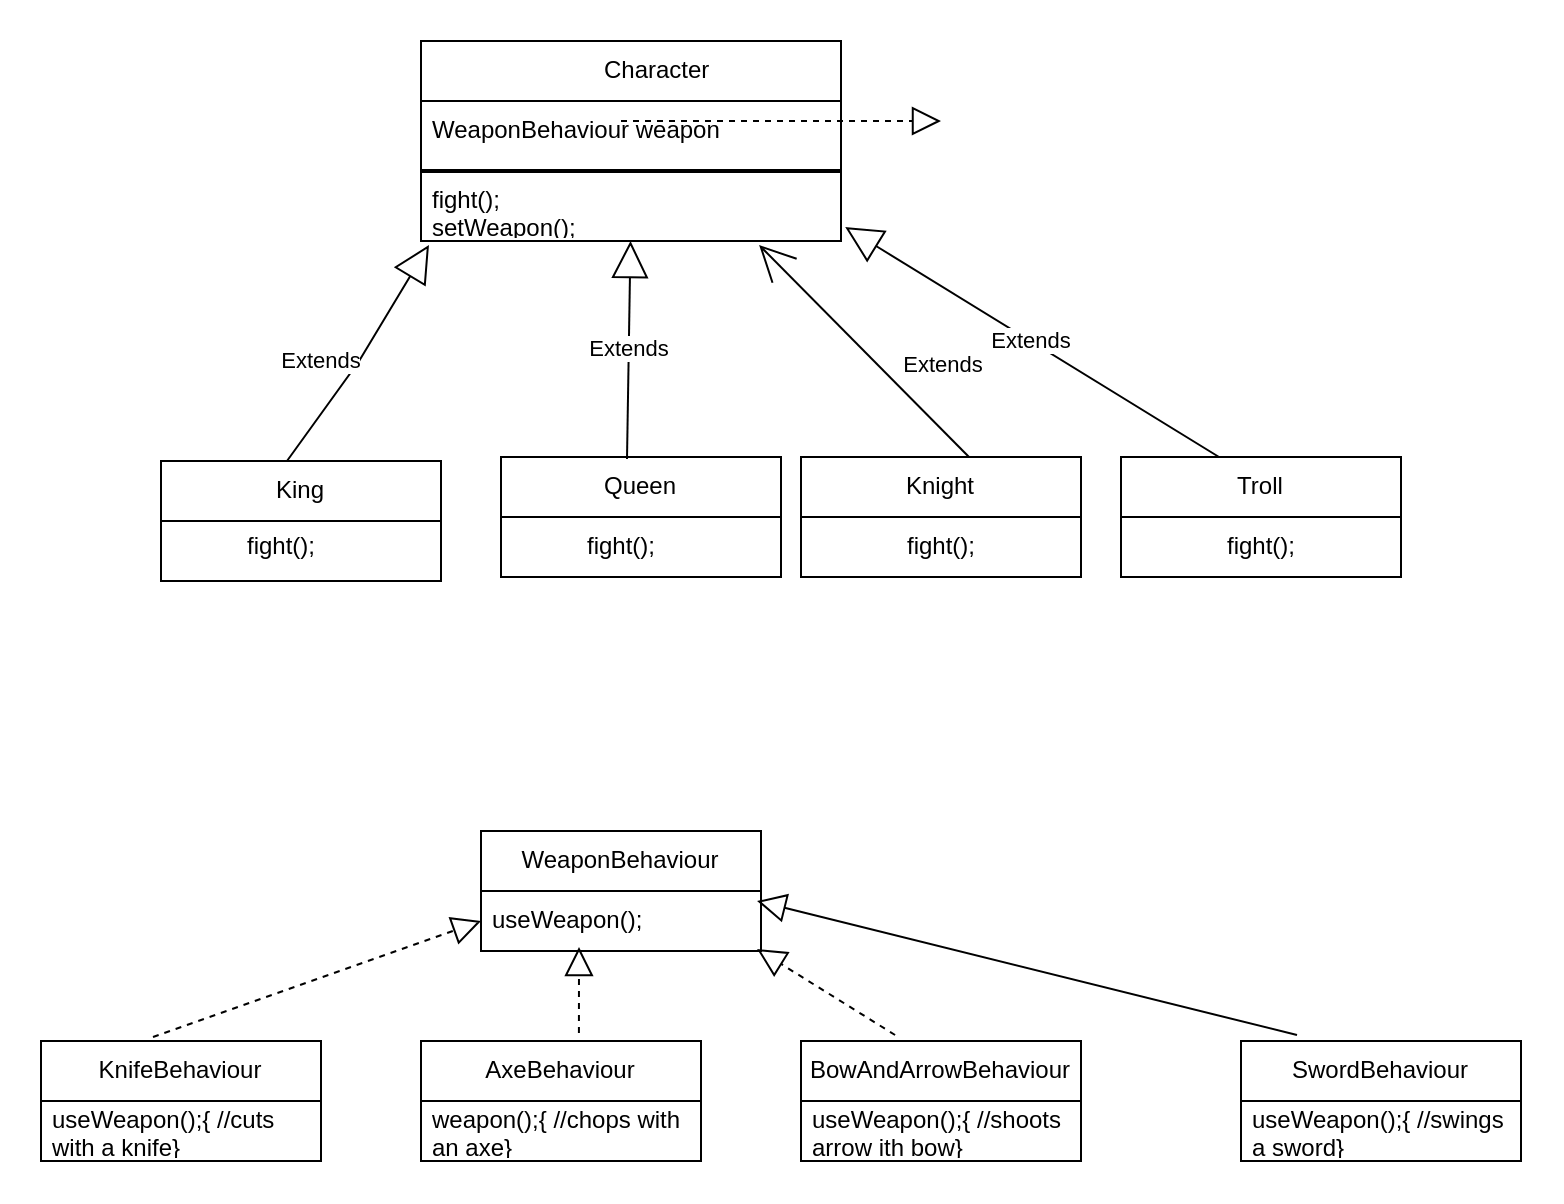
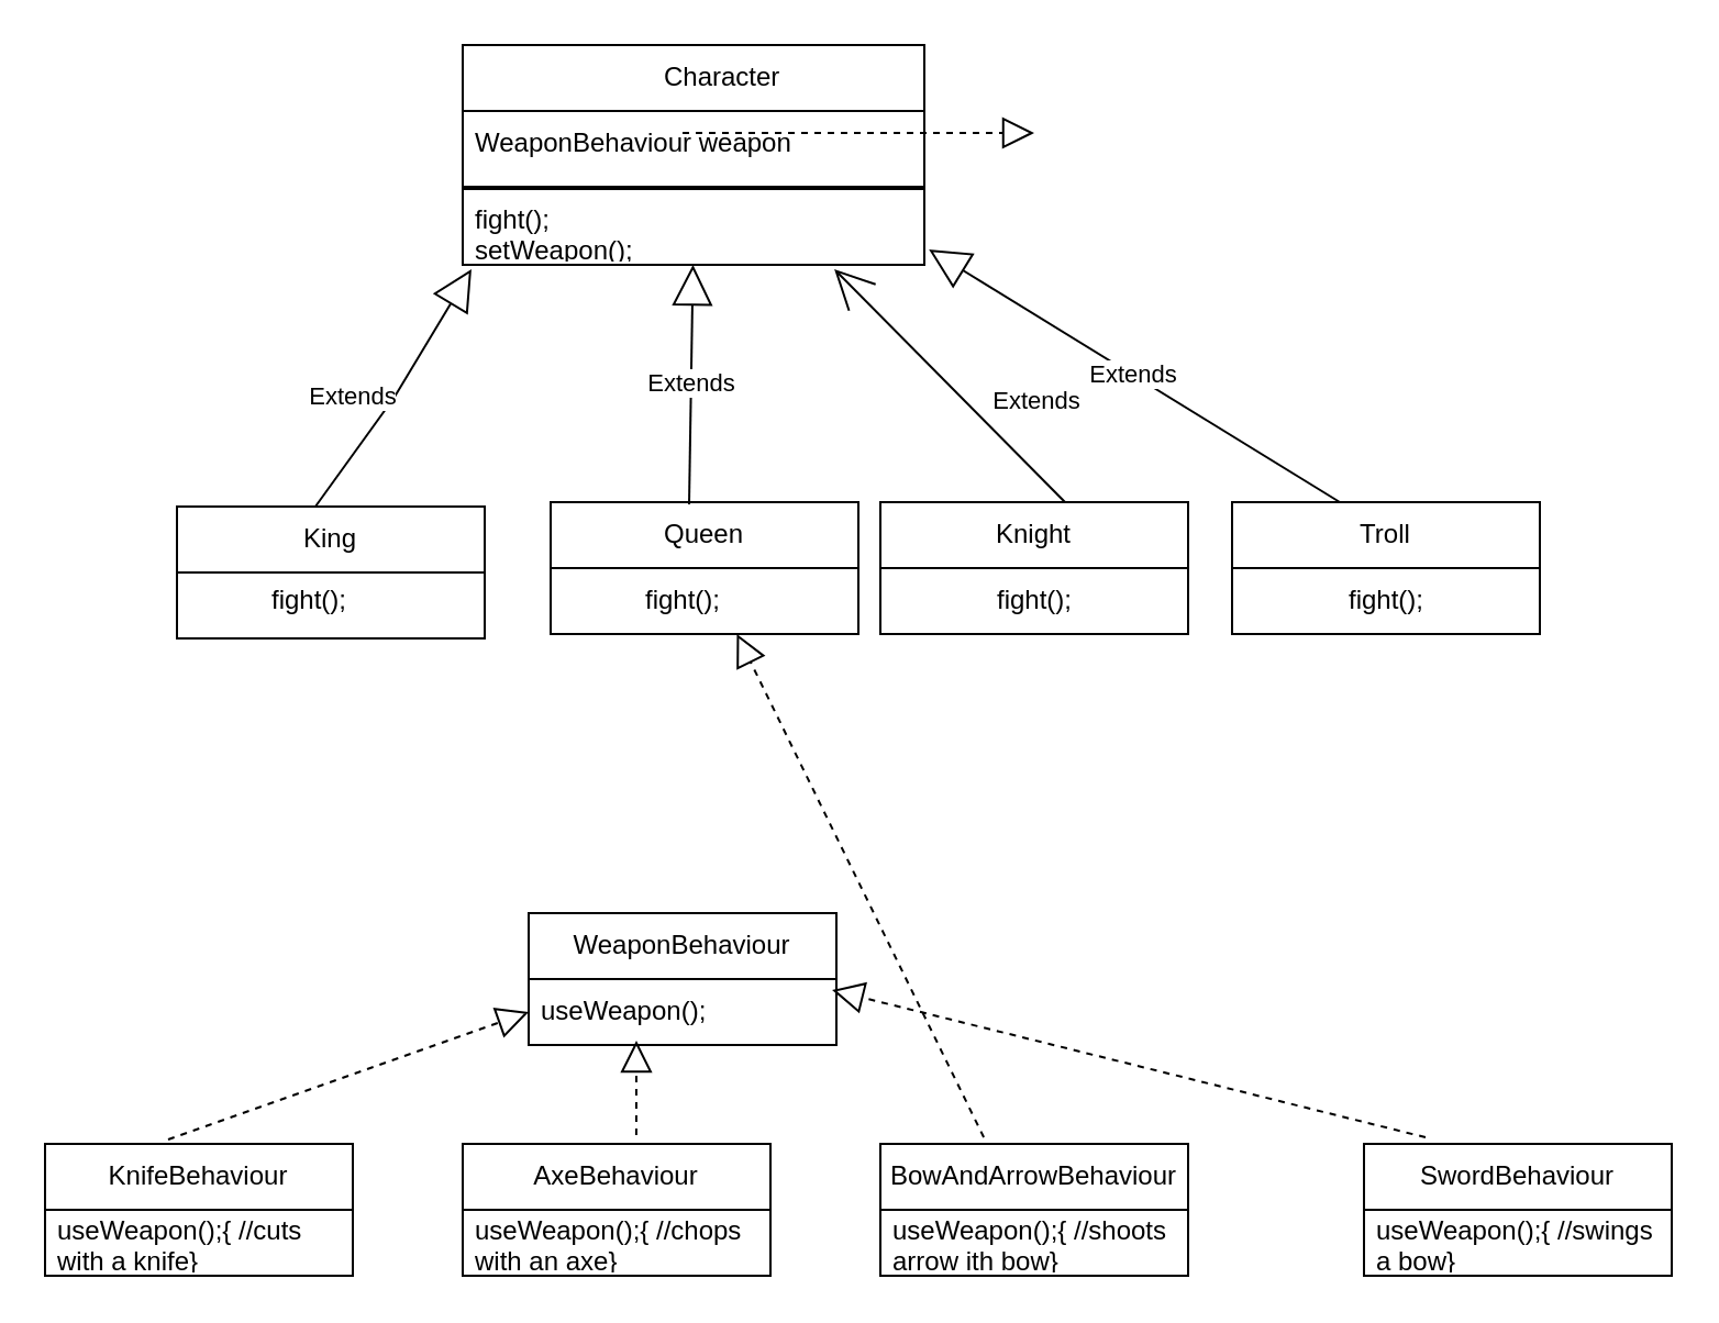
  <mxCell id="0" />
  <mxCell id="1" parent="0" />
  <mxCell id="2" value="&lt;span style=&quot;white-space: pre;&quot;&gt;&#09;&lt;/span&gt;Character" style="swimlane;fontStyle=0;childLayout=stackLayout;horizontal=1;startSize=30;horizontalStack=0;resizeParent=1;resizeParentMax=0;resizeLast=0;collapsible=1;marginBottom=0;whiteSpace=wrap;html=1;" vertex="1" parent="1"><mxGeometry x="210" y="20" width="210" height="100" as="geometry" /></mxCell>
  <mxCell id="3" value="WeaponBehaviour weapon" style="text;strokeColor=none;fillColor=none;align=left;verticalAlign=middle;spacingLeft=4;spacingRight=4;overflow=hidden;points=[[0,0.5],[1,0.5]];portConstraint=eastwest;rotatable=0;whiteSpace=wrap;html=1;" vertex="1" parent="2"><mxGeometry y="30" width="210" height="30" as="geometry" /></mxCell>
  <mxCell id="4" value="" style="line;strokeWidth=2;html=1;" vertex="1" parent="2"><mxGeometry y="60" width="210" height="10" as="geometry" /></mxCell>
  <mxCell id="5" value="fight();&lt;br&gt;setWeapon();" style="text;strokeColor=none;fillColor=none;align=left;verticalAlign=middle;spacingLeft=4;spacingRight=4;overflow=hidden;points=[[0,0.5],[1,0.5]];portConstraint=eastwest;rotatable=0;whiteSpace=wrap;html=1;" vertex="1" parent="2"><mxGeometry y="70" width="210" height="30" as="geometry" /></mxCell>
  <mxCell id="6" value="King" style="swimlane;fontStyle=0;childLayout=stackLayout;horizontal=1;startSize=30;horizontalStack=0;resizeParent=1;resizeParentMax=0;resizeLast=0;collapsible=1;marginBottom=0;whiteSpace=wrap;html=1;" vertex="1" parent="1"><mxGeometry x="80" y="230" width="140" height="60" as="geometry" /></mxCell>
  <mxCell id="7" value="fight();" style="text;html=1;align=center;verticalAlign=middle;resizable=0;points=[];autosize=1;strokeColor=none;fillColor=none;" vertex="1" parent="1"><mxGeometry x="110" y="258" width="60" height="30" as="geometry" /></mxCell>
  <mxCell id="8" value="Queen" style="swimlane;fontStyle=0;childLayout=stackLayout;horizontal=1;startSize=30;horizontalStack=0;resizeParent=1;resizeParentMax=0;resizeLast=0;collapsible=1;marginBottom=0;whiteSpace=wrap;html=1;" vertex="1" parent="1"><mxGeometry x="250" y="228" width="140" height="60" as="geometry" /></mxCell>
  <mxCell id="9" value="fight();" style="text;html=1;align=center;verticalAlign=middle;resizable=0;points=[];autosize=1;strokeColor=none;fillColor=none;" vertex="1" parent="1"><mxGeometry x="280" y="258" width="60" height="30" as="geometry" /></mxCell>
  <mxCell id="10" value="Knight" style="swimlane;fontStyle=0;childLayout=stackLayout;horizontal=1;startSize=30;horizontalStack=0;resizeParent=1;resizeParentMax=0;resizeLast=0;collapsible=1;marginBottom=0;whiteSpace=wrap;html=1;" vertex="1" parent="1"><mxGeometry x="400" y="228" width="140" height="60" as="geometry" /></mxCell>
  <mxCell id="11" value="Troll" style="swimlane;fontStyle=0;childLayout=stackLayout;horizontal=1;startSize=30;horizontalStack=0;resizeParent=1;resizeParentMax=0;resizeLast=0;collapsible=1;marginBottom=0;whiteSpace=wrap;html=1;" vertex="1" parent="1"><mxGeometry x="560" y="228" width="140" height="60" as="geometry" /></mxCell>
  <mxCell id="12" value="fight();" style="text;html=1;align=center;verticalAlign=middle;resizable=0;points=[];autosize=1;strokeColor=none;fillColor=none;" vertex="1" parent="11"><mxGeometry y="30" width="140" height="30" as="geometry" /></mxCell>
  <mxCell id="13" value="fight();" style="text;html=1;align=center;verticalAlign=middle;resizable=0;points=[];autosize=1;strokeColor=none;fillColor=none;" vertex="1" parent="1"><mxGeometry x="440" y="258" width="60" height="30" as="geometry" /></mxCell>
  <mxCell id="14" value="Extends" style="endArrow=block;endSize=16;endFill=0;html=1;rounded=0;exitX=0.171;exitY=0;exitDx=0;exitDy=0;exitPerimeter=0;entryX=0.019;entryY=1.067;entryDx=0;entryDy=0;entryPerimeter=0;" edge="1" parent="1" target="5"><mxGeometry x="-0.219" y="15" width="160" relative="1" as="geometry"><mxPoint x="142.99" y="230" as="sourcePoint" /><mxPoint x="210" y="132" as="targetPoint" /><Array as="points"><mxPoint x="179.05" y="180" /></Array><mxPoint x="-1" as="offset" /></mxGeometry></mxCell>
  <mxCell id="15" value="Extends" style="endArrow=open;endSize=16;endFill=0;html=1;rounded=0;entryX=0.805;entryY=1.067;entryDx=0;entryDy=0;entryPerimeter=0;exitX=0.6;exitY=0;exitDx=0;exitDy=0;exitPerimeter=0;" edge="1" parent="1" source="10" target="5"><mxGeometry x="-0.434" y="-23" width="160" relative="1" as="geometry"><mxPoint x="470" y="220" as="sourcePoint" /><mxPoint x="380" y="140" as="targetPoint" /><mxPoint as="offset" /></mxGeometry></mxCell>
  <mxCell id="16" value="Extends" style="endArrow=block;endSize=16;endFill=0;html=1;rounded=0;exitX=0.45;exitY=0.017;exitDx=0;exitDy=0;exitPerimeter=0;" edge="1" parent="1" source="8" target="5"><mxGeometry width="160" relative="1" as="geometry"><mxPoint x="310" y="160" as="sourcePoint" /><mxPoint x="470" y="160" as="targetPoint" /></mxGeometry></mxCell>
  <mxCell id="17" value="Extends" style="endArrow=block;endSize=16;endFill=0;html=1;rounded=0;entryX=1.01;entryY=0.767;entryDx=0;entryDy=0;entryPerimeter=0;exitX=0.35;exitY=0;exitDx=0;exitDy=0;exitPerimeter=0;" edge="1" parent="1" source="11" target="5"><mxGeometry width="160" relative="1" as="geometry"><mxPoint x="550" y="170" as="sourcePoint" /><mxPoint x="710" y="170" as="targetPoint" /></mxGeometry></mxCell>
  <mxCell id="18" value="WeaponBehaviour" style="swimlane;fontStyle=0;childLayout=stackLayout;horizontal=1;startSize=30;horizontalStack=0;resizeParent=1;resizeParentMax=0;resizeLast=0;collapsible=1;marginBottom=0;whiteSpace=wrap;html=1;" vertex="1" parent="1"><mxGeometry x="240" y="415" width="140" height="60" as="geometry" /></mxCell>
  <mxCell id="19" value="useWeapon();" style="text;strokeColor=none;fillColor=none;align=left;verticalAlign=middle;spacingLeft=4;spacingRight=4;overflow=hidden;points=[[0,0.5],[1,0.5]];portConstraint=eastwest;rotatable=0;whiteSpace=wrap;html=1;" vertex="1" parent="18"><mxGeometry y="30" width="140" height="30" as="geometry" /></mxCell>
  <mxCell id="20" value="KnifeBehaviour" style="swimlane;fontStyle=0;childLayout=stackLayout;horizontal=1;startSize=30;horizontalStack=0;resizeParent=1;resizeParentMax=0;resizeLast=0;collapsible=1;marginBottom=0;whiteSpace=wrap;html=1;" vertex="1" parent="1"><mxGeometry x="20" y="520" width="140" height="60" as="geometry" /></mxCell>
  <mxCell id="21" value="useWeapon();{ //cuts with a knife}" style="text;strokeColor=none;fillColor=none;align=left;verticalAlign=middle;spacingLeft=4;spacingRight=4;overflow=hidden;points=[[0,0.5],[1,0.5]];portConstraint=eastwest;rotatable=0;whiteSpace=wrap;html=1;" vertex="1" parent="20"><mxGeometry y="30" width="140" height="30" as="geometry" /></mxCell>
  <mxCell id="22" value="BowAndArrowBehaviour" style="swimlane;fontStyle=0;childLayout=stackLayout;horizontal=1;startSize=30;horizontalStack=0;resizeParent=1;resizeParentMax=0;resizeLast=0;collapsible=1;marginBottom=0;whiteSpace=wrap;html=1;" vertex="1" parent="1"><mxGeometry x="400" y="520" width="140" height="60" as="geometry" /></mxCell>
  <mxCell id="23" value="useWeapon();{ //shoots arrow ith bow}" style="text;strokeColor=none;fillColor=none;align=left;verticalAlign=middle;spacingLeft=4;spacingRight=4;overflow=hidden;points=[[0,0.5],[1,0.5]];portConstraint=eastwest;rotatable=0;whiteSpace=wrap;html=1;" vertex="1" parent="22"><mxGeometry y="30" width="140" height="30" as="geometry" /></mxCell>
  <mxCell id="24" value="AxeBehaviour" style="swimlane;fontStyle=0;childLayout=stackLayout;horizontal=1;startSize=30;horizontalStack=0;resizeParent=1;resizeParentMax=0;resizeLast=0;collapsible=1;marginBottom=0;whiteSpace=wrap;html=1;" vertex="1" parent="1"><mxGeometry x="210" y="520" width="140" height="60" as="geometry" /></mxCell>
- <mxCell id="25" value="weapon();{ //chops with an axe}" style="text;strokeColor=none;fillColor=none;align=left;verticalAlign=middle;spacingLeft=4;spacingRight=4;overflow=hidden;points=[[0,0.5],[1,0.5]];portConstraint=eastwest;rotatable=0;whiteSpace=wrap;html=1;" vertex="1" parent="24"><mxGeometry y="30" width="140" height="30" as="geometry" /></mxCell>
+ <mxCell id="25" value="useWeapon();{ //chops with an axe}" style="text;strokeColor=none;fillColor=none;align=left;verticalAlign=middle;spacingLeft=4;spacingRight=4;overflow=hidden;points=[[0,0.5],[1,0.5]];portConstraint=eastwest;rotatable=0;whiteSpace=wrap;html=1;" vertex="1" parent="24"><mxGeometry y="30" width="140" height="30" as="geometry" /></mxCell>
  <mxCell id="26" value="SwordBehaviour" style="swimlane;fontStyle=0;childLayout=stackLayout;horizontal=1;startSize=30;horizontalStack=0;resizeParent=1;resizeParentMax=0;resizeLast=0;collapsible=1;marginBottom=0;whiteSpace=wrap;html=1;" vertex="1" parent="1"><mxGeometry x="620" y="520" width="140" height="60" as="geometry" /></mxCell>
- <mxCell id="27" value="useWeapon();{ //swings a sword}" style="text;strokeColor=none;fillColor=none;align=left;verticalAlign=middle;spacingLeft=4;spacingRight=4;overflow=hidden;points=[[0,0.5],[1,0.5]];portConstraint=eastwest;rotatable=0;whiteSpace=wrap;html=1;" vertex="1" parent="26"><mxGeometry y="30" width="140" height="30" as="geometry" /></mxCell>
+ <mxCell id="27" value="useWeapon();{ //swings a bow}" style="text;strokeColor=none;fillColor=none;align=left;verticalAlign=middle;spacingLeft=4;spacingRight=4;overflow=hidden;points=[[0,0.5],[1,0.5]];portConstraint=eastwest;rotatable=0;whiteSpace=wrap;html=1;" vertex="1" parent="26"><mxGeometry y="30" width="140" height="30" as="geometry" /></mxCell>
  <mxCell id="28" value="" style="endArrow=block;dashed=1;endFill=0;endSize=12;html=1;rounded=0;" edge="1" parent="1"><mxGeometry width="160" relative="1" as="geometry"><mxPoint x="310" y="60" as="sourcePoint" /><mxPoint x="470" y="60" as="targetPoint" /></mxGeometry></mxCell>
  <mxCell id="29" value="" style="endArrow=block;dashed=1;endFill=0;endSize=12;html=1;rounded=0;entryX=0;entryY=0.5;entryDx=0;entryDy=0;exitX=0.4;exitY=-0.033;exitDx=0;exitDy=0;exitPerimeter=0;" edge="1" parent="1" source="20" target="19"><mxGeometry width="160" relative="1" as="geometry"><mxPoint x="30" y="490" as="sourcePoint" /><mxPoint x="190" y="490" as="targetPoint" /></mxGeometry></mxCell>
  <mxCell id="30" value="" style="endArrow=block;dashed=1;endFill=0;endSize=12;html=1;rounded=0;exitX=0.564;exitY=-0.067;exitDx=0;exitDy=0;exitPerimeter=0;entryX=0.35;entryY=0.933;entryDx=0;entryDy=0;entryPerimeter=0;" edge="1" parent="1" source="24" target="19"><mxGeometry width="160" relative="1" as="geometry"><mxPoint x="310" y="360" as="sourcePoint" /><mxPoint x="289" y="480" as="targetPoint" /></mxGeometry></mxCell>
- <mxCell id="31" value="" style="endArrow=block;dashed=1;endFill=0;endSize=12;html=1;rounded=0;exitX=0.336;exitY=-0.05;exitDx=0;exitDy=0;exitPerimeter=0;entryX=0.986;entryY=0.967;entryDx=0;entryDy=0;entryPerimeter=0;" edge="1" parent="1" source="22" target="19"><mxGeometry width="160" relative="1" as="geometry"><mxPoint x="400" y="490" as="sourcePoint" /><mxPoint x="383" y="477" as="targetPoint" /></mxGeometry></mxCell>
- <mxCell id="32" value="" style="endArrow=block;dashed=0;endFill=0;endSize=12;html=1;rounded=0;entryX=0.986;entryY=0.167;entryDx=0;entryDy=0;entryPerimeter=0;exitX=0.2;exitY=-0.05;exitDx=0;exitDy=0;exitPerimeter=0;" edge="1" parent="1" source="26" target="19"><mxGeometry width="160" relative="1" as="geometry"><mxPoint x="640" y="490" as="sourcePoint" /><mxPoint x="630" y="490" as="targetPoint" /><Array as="points" /></mxGeometry></mxCell>
+ <mxCell id="31" value="" style="endArrow=block;dashed=1;endFill=0;endSize=12;html=1;rounded=0;exitX=0.336;exitY=-0.05;exitDx=0;exitDy=0;exitPerimeter=0;" edge="1" parent="1" source="22" target="8"><mxGeometry width="160" relative="1" as="geometry"><mxPoint x="400" y="490" as="sourcePoint" /><mxPoint x="383" y="477" as="targetPoint" /></mxGeometry></mxCell>
+ <mxCell id="32" value="" style="endArrow=block;dashed=1;endFill=0;endSize=12;html=1;rounded=0;entryX=0.986;entryY=0.167;entryDx=0;entryDy=0;entryPerimeter=0;exitX=0.2;exitY=-0.05;exitDx=0;exitDy=0;exitPerimeter=0;" edge="1" parent="1" source="26" target="19"><mxGeometry width="160" relative="1" as="geometry"><mxPoint x="640" y="490" as="sourcePoint" /><mxPoint x="630" y="490" as="targetPoint" /><Array as="points" /></mxGeometry></mxCell>
